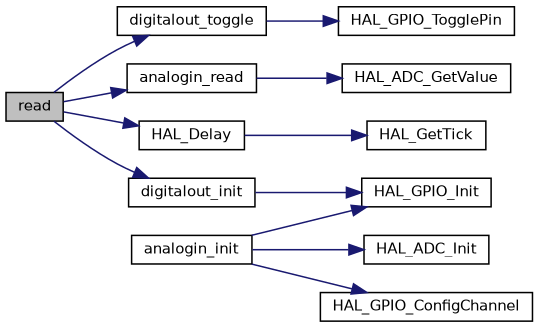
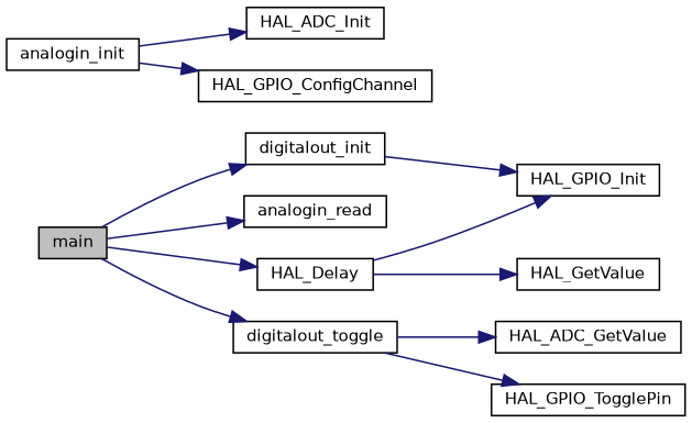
  digraph {
    rankdir=LR
    node [color=black fillcolor=white fontname=Helvetica fontsize=10 shape=record style=filled]
    edge [color=midnightblue fontname=Helvetica fontsize=10 labelfontname=Helvetica labelfontsize=10 style=solid]
-   n1 [fillcolor=grey75 fontcolor=black height=0.2 label=read width=0.4]
+   n1 [fillcolor=grey75 fontcolor=black height=0.2 label=main width=0.4]
    n2 [height=0.2 label=digitalout_init width=0.4]
    n3 [height=0.2 label=analogin_read width=0.4]
    n4 [height=0.2 label=HAL_Delay width=0.4]
    n5 [height=0.2 label=digitalout_toggle width=0.4]
    n6 [height=0.2 label=HAL_GPIO_Init width=0.4]
    n7 [height=0.2 label=analogin_init width=0.4]
    n8 [height=0.2 label=HAL_ADC_Init width=0.4]
    n9 [height=0.2 label=HAL_GPIO_ConfigChannel width=0.4]
    n10 [height=0.2 label=HAL_ADC_GetValue width=0.4]
-   n11 [height=0.2 label=HAL_GetTick width=0.4]
+   n11 [height=0.2 label=HAL_GetValue width=0.4]
    n12 [height=0.2 label=HAL_GPIO_TogglePin width=0.4]
    n1 -> n2
    n1 -> n3
    n1 -> n4
    n1 -> n5
    n2 -> n6
-   n3 -> n10
+   n5 -> n10
    n4 -> n11
    n5 -> n12
-   n7 -> n6
+   n4 -> n6
    n7 -> n8
    n7 -> n9
  }
